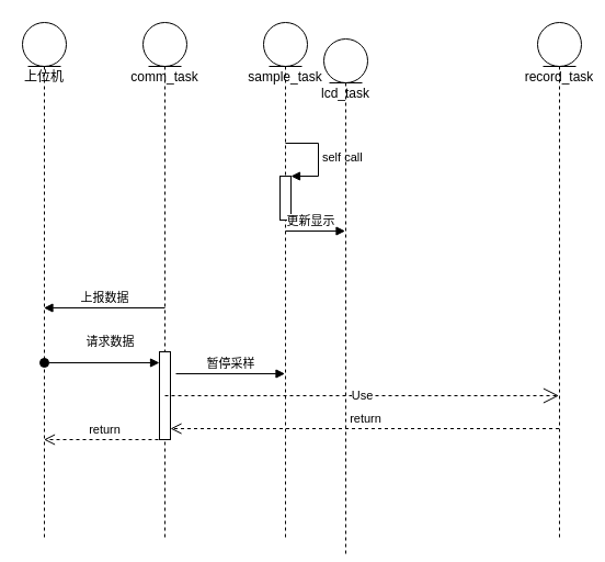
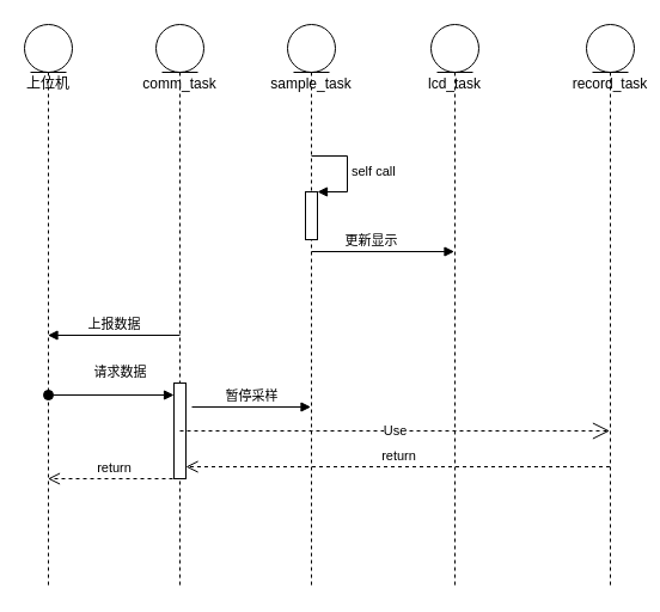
  <mxCell id="0" />
  <mxCell id="1" parent="0" />
  <mxCell id="2" value="comm_task&lt;br&gt;" style="shape=umlLifeline;participant=umlEntity;perimeter=lifelinePerimeter;whiteSpace=wrap;html=1;container=1;collapsible=0;recursiveResize=0;verticalAlign=top;spacingTop=36;outlineConnect=0;" vertex="1" parent="1"><mxGeometry x="130" y="20" width="40" height="470" as="geometry" /></mxCell>
  <mxCell id="3" value="上报数据" style="html=1;verticalAlign=bottom;endArrow=block;rounded=0;" edge="1" parent="2" target="7"><mxGeometry width="80" relative="1" as="geometry"><mxPoint x="20" y="260" as="sourcePoint" /><mxPoint x="100" y="260" as="targetPoint" /></mxGeometry></mxCell>
  <mxCell id="4" value="" style="html=1;points=[];perimeter=orthogonalPerimeter;" vertex="1" parent="2"><mxGeometry x="15" y="300" width="10" height="80" as="geometry" /></mxCell>
  <mxCell id="5" value="Use" style="endArrow=open;endSize=12;dashed=1;html=1;rounded=0;" edge="1" parent="2"><mxGeometry width="160" relative="1" as="geometry"><mxPoint x="20" y="340" as="sourcePoint" /><mxPoint x="379.5" y="340" as="targetPoint" /></mxGeometry></mxCell>
  <mxCell id="6" value="暂停采样" style="html=1;verticalAlign=bottom;endArrow=block;rounded=0;" edge="1" parent="2" target="9"><mxGeometry width="80" relative="1" as="geometry"><mxPoint x="30" y="320" as="sourcePoint" /><mxPoint x="110" y="320" as="targetPoint" /></mxGeometry></mxCell>
  <mxCell id="7" value="上位机" style="shape=umlLifeline;participant=umlEntity;perimeter=lifelinePerimeter;whiteSpace=wrap;html=1;container=1;collapsible=0;recursiveResize=0;verticalAlign=top;spacingTop=36;outlineConnect=0;" vertex="1" parent="1"><mxGeometry x="20" y="20" width="40" height="470" as="geometry" /></mxCell>
  <mxCell id="8" value="请求数据" style="html=1;verticalAlign=bottom;startArrow=oval;endArrow=block;startSize=8;rounded=0;" edge="1" parent="7"><mxGeometry x="0.143" y="10" relative="1" as="geometry"><mxPoint x="20" y="310" as="sourcePoint" /><mxPoint x="125" y="310" as="targetPoint" /><mxPoint as="offset" /></mxGeometry></mxCell>
  <mxCell id="9" value="sample_task" style="shape=umlLifeline;participant=umlEntity;perimeter=lifelinePerimeter;whiteSpace=wrap;html=1;container=1;collapsible=0;recursiveResize=0;verticalAlign=top;spacingTop=36;outlineConnect=0;" vertex="1" parent="1"><mxGeometry x="240" y="20" width="40" height="470" as="geometry" /></mxCell>
  <mxCell id="10" value="" style="html=1;points=[];perimeter=orthogonalPerimeter;" vertex="1" parent="9"><mxGeometry x="15" y="140" width="10" height="40" as="geometry" /></mxCell>
  <mxCell id="11" value="self call" style="edgeStyle=orthogonalEdgeStyle;html=1;align=left;spacingLeft=2;endArrow=block;rounded=0;entryX=1;entryY=0;" edge="1" target="10" parent="9"><mxGeometry relative="1" as="geometry"><mxPoint x="20" y="110" as="sourcePoint" /><Array as="points"><mxPoint x="50" y="110" /></Array></mxGeometry></mxCell>
  <mxCell id="12" value="更新显示" style="html=1;verticalAlign=bottom;endArrow=block;rounded=0;" edge="1" parent="9" target="13"><mxGeometry x="-0.163" width="80" relative="1" as="geometry"><mxPoint x="20" y="190" as="sourcePoint" /><mxPoint x="100" y="190" as="targetPoint" /><mxPoint as="offset" /></mxGeometry></mxCell>
- <mxCell id="13" value="lcd_task" style="shape=umlLifeline;participant=umlEntity;perimeter=lifelinePerimeter;whiteSpace=wrap;html=1;container=1;collapsible=0;recursiveResize=0;verticalAlign=top;spacingTop=36;outlineConnect=0;" vertex="1" parent="1"><mxGeometry x="295" y="35" width="40" height="470" as="geometry" /></mxCell>
+ <mxCell id="13" value="lcd_task" style="shape=umlLifeline;participant=umlEntity;perimeter=lifelinePerimeter;whiteSpace=wrap;html=1;container=1;collapsible=0;recursiveResize=0;verticalAlign=top;spacingTop=36;outlineConnect=0;" vertex="1" parent="1"><mxGeometry x="360" y="20" width="40" height="470" as="geometry" /></mxCell>
  <mxCell id="14" value="record_task" style="shape=umlLifeline;participant=umlEntity;perimeter=lifelinePerimeter;whiteSpace=wrap;html=1;container=1;collapsible=0;recursiveResize=0;verticalAlign=top;spacingTop=36;outlineConnect=0;" vertex="1" parent="1"><mxGeometry x="490" y="20" width="40" height="470" as="geometry" /></mxCell>
  <mxCell id="15" value="return" style="html=1;verticalAlign=bottom;endArrow=open;dashed=1;endSize=8;rounded=0;" edge="1" parent="1"><mxGeometry relative="1" as="geometry"><mxPoint x="150" y="400" as="sourcePoint" /><mxPoint x="39.5" y="400" as="targetPoint" /></mxGeometry></mxCell>
  <mxCell id="16" value="return" style="html=1;verticalAlign=bottom;endArrow=open;dashed=1;endSize=8;rounded=0;" edge="1" parent="1"><mxGeometry relative="1" as="geometry"><mxPoint x="509.5" y="390" as="sourcePoint" /><mxPoint x="155" y="390" as="targetPoint" /><Array as="points"><mxPoint x="240" y="390" /></Array></mxGeometry></mxCell>
